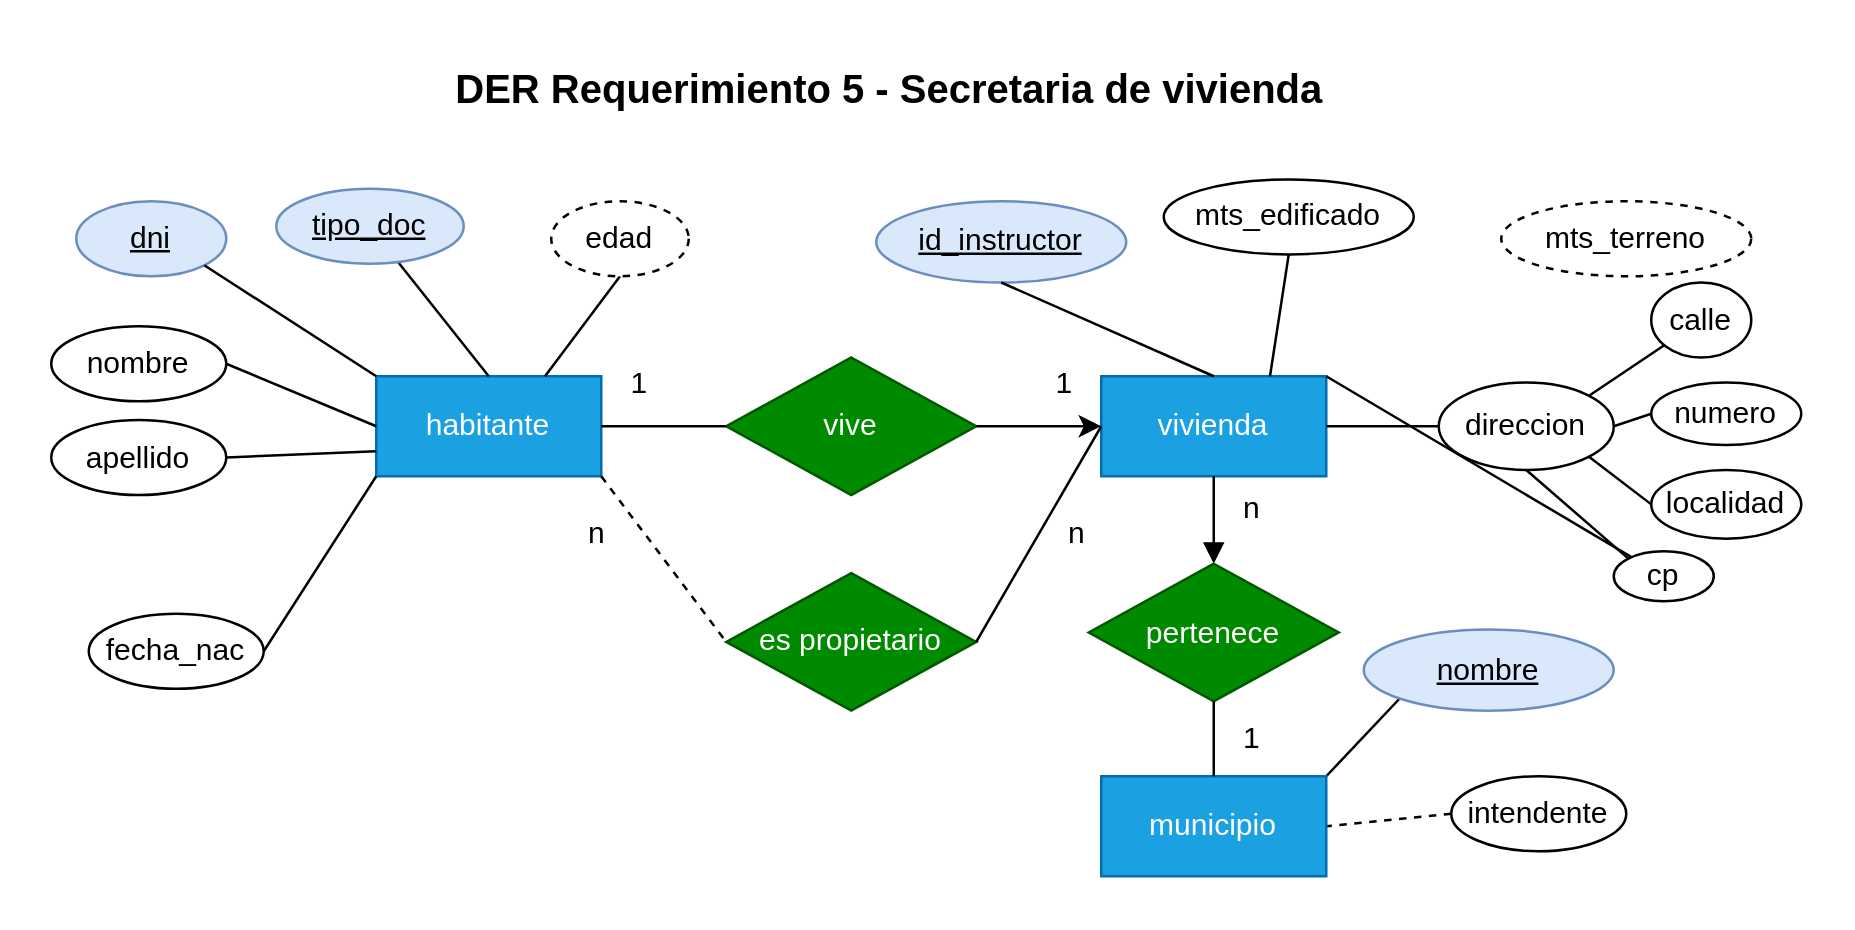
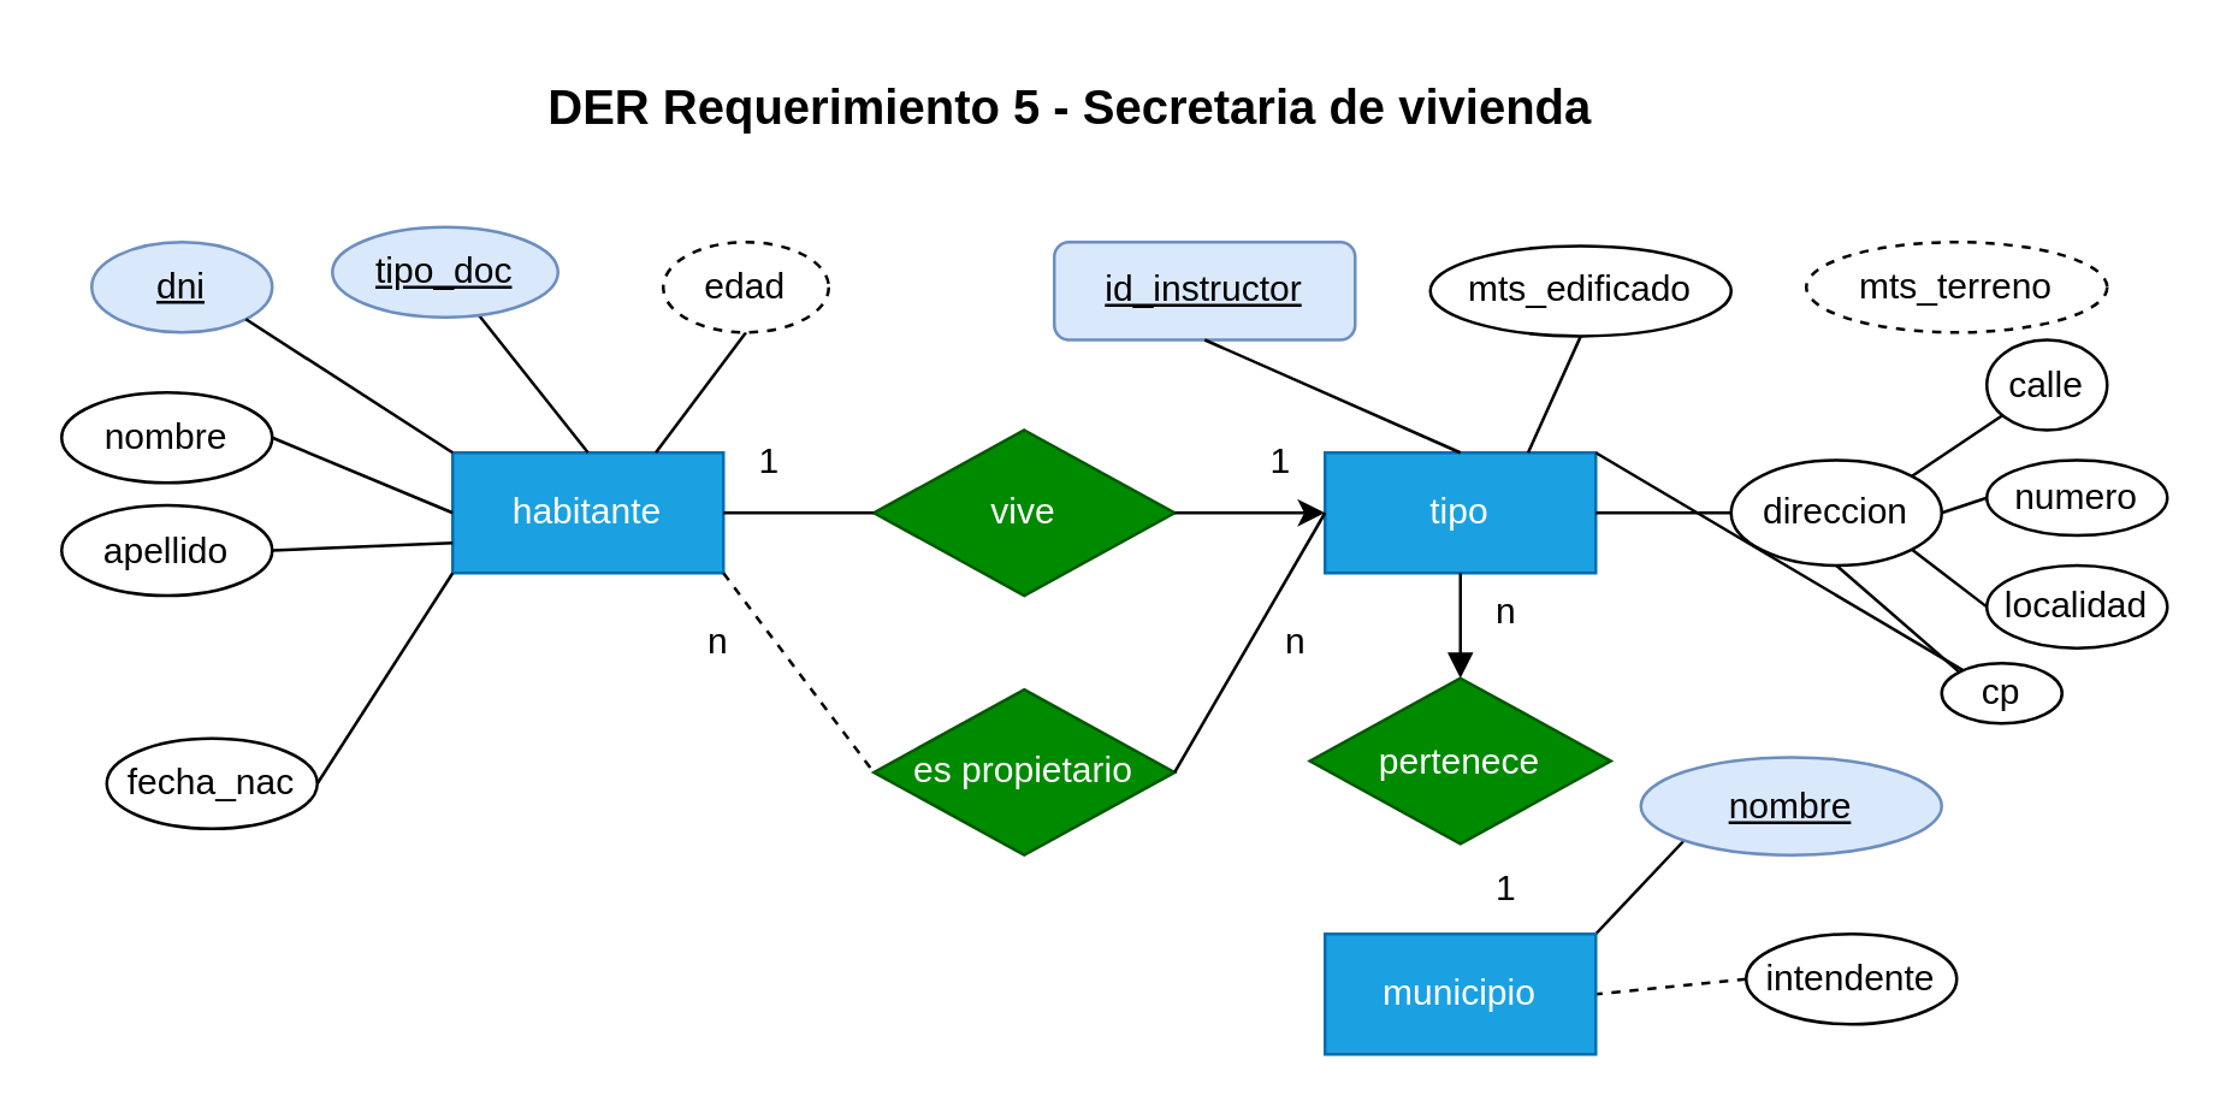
  <mxCell id="0" />
  <mxCell id="1" parent="0" />
  <mxCell id="2" value="&lt;b&gt;&lt;font style=&quot;font-size: 16px;&quot;&gt;DER Requerimiento 5 - Secretaria de vivienda&lt;/font&gt;&lt;/b&gt;" style="text;html=1;align=center;verticalAlign=middle;resizable=0;points=[];autosize=1;strokeColor=none;fillColor=none;" parent="1" vertex="1"><mxGeometry x="170" y="20" width="370" height="30" as="geometry" /></mxCell>
  <mxCell id="3" value="habitante" style="whiteSpace=wrap;html=1;align=center;fillColor=#1ba1e2;fontColor=#ffffff;strokeColor=#006EAF;" parent="1" vertex="1"><mxGeometry x="150" y="150" width="90" height="40" as="geometry" /></mxCell>
  <mxCell id="4" value="dni" style="ellipse;whiteSpace=wrap;html=1;align=center;fontStyle=4;fillColor=#dae8fc;strokeColor=#6c8ebf;" parent="1" vertex="1"><mxGeometry x="30" y="80" width="60" height="30" as="geometry" /></mxCell>
- <mxCell id="5" value="vivienda" style="whiteSpace=wrap;html=1;align=center;fillColor=#1ba1e2;fontColor=#ffffff;strokeColor=#006EAF;" parent="1" vertex="1"><mxGeometry x="440" y="150" width="90" height="40" as="geometry" /></mxCell>
+ <mxCell id="5" value="tipo" style="whiteSpace=wrap;html=1;align=center;fillColor=#1ba1e2;fontColor=#ffffff;strokeColor=#006EAF;" parent="1" vertex="1"><mxGeometry x="440" y="150" width="90" height="40" as="geometry" /></mxCell>
  <mxCell id="6" value="nombre" style="ellipse;whiteSpace=wrap;html=1;align=center;" parent="1" vertex="1"><mxGeometry x="20" y="130" width="70" height="30" as="geometry" /></mxCell>
- <mxCell id="7" value="id_instructor" style="ellipse;whiteSpace=wrap;html=1;align=center;fontStyle=4;fillColor=#dae8fc;strokeColor=#6c8ebf;" parent="1" vertex="1"><mxGeometry x="350" y="80" width="100" height="32.5" as="geometry" /></mxCell>
+ <mxCell id="7" value="id_instructor" style="whiteSpace=wrap;html=1;align=center;fontStyle=4;fillColor=#dae8fc;strokeColor=#6c8ebf;rounded=1;" parent="1" vertex="1"><mxGeometry x="350" y="80" width="100" height="32.5" as="geometry" /></mxCell>
  <mxCell id="8" value="mts_terreno" style="ellipse;whiteSpace=wrap;html=1;align=center;dashed=1;" parent="1" vertex="1"><mxGeometry x="600" y="80" width="100" height="30" as="geometry" /></mxCell>
  <mxCell id="9" value="es propietario" style="shape=rhombus;perimeter=rhombusPerimeter;whiteSpace=wrap;html=1;align=center;fillColor=#008a00;fontColor=#ffffff;strokeColor=#005700;" parent="1" vertex="1"><mxGeometry x="290" y="228.75" width="100" height="55" as="geometry" /></mxCell>
  <mxCell id="10" value="" style="endArrow=none;html=1;rounded=0;exitX=1;exitY=1;exitDx=0;exitDy=0;entryX=0;entryY=0.5;entryDx=0;entryDy=0;dashed=1;" parent="1" source="3" target="9" edge="1"><mxGeometry relative="1" as="geometry"><mxPoint x="420" y="440" as="sourcePoint" /><mxPoint x="580" y="440" as="targetPoint" /></mxGeometry></mxCell>
  <mxCell id="11" value="" style="endArrow=none;html=1;rounded=0;exitX=1;exitY=0.5;exitDx=0;exitDy=0;entryX=0;entryY=0.5;entryDx=0;entryDy=0;" parent="1" source="9" target="5" edge="1"><mxGeometry relative="1" as="geometry"><mxPoint x="430" y="450" as="sourcePoint" /><mxPoint x="590" y="450" as="targetPoint" /></mxGeometry></mxCell>
  <mxCell id="12" value="1" style="text;html=1;align=center;verticalAlign=middle;resizable=0;points=[];autosize=1;strokeColor=none;fillColor=none;" parent="1" vertex="1"><mxGeometry x="410" y="137.5" width="30" height="30" as="geometry" /></mxCell>
  <mxCell id="13" value="1" style="text;html=1;align=center;verticalAlign=middle;resizable=0;points=[];autosize=1;strokeColor=none;fillColor=none;" parent="1" vertex="1"><mxGeometry x="240" y="137.5" width="30" height="30" as="geometry" /></mxCell>
  <mxCell id="14" value="" style="endArrow=none;html=1;rounded=0;exitX=1;exitY=1;exitDx=0;exitDy=0;entryX=0;entryY=0;entryDx=0;entryDy=0;" parent="1" source="4" target="3" edge="1"><mxGeometry relative="1" as="geometry"><mxPoint x="420" y="440" as="sourcePoint" /><mxPoint x="580" y="440" as="targetPoint" /></mxGeometry></mxCell>
  <mxCell id="15" value="" style="endArrow=none;html=1;rounded=0;exitX=0.5;exitY=0;exitDx=0;exitDy=0;" parent="1" source="3" target="21" edge="1"><mxGeometry relative="1" as="geometry"><mxPoint x="430" y="450" as="sourcePoint" /><mxPoint x="195" y="110" as="targetPoint" /></mxGeometry></mxCell>
  <mxCell id="16" value="" style="endArrow=none;html=1;rounded=0;exitX=0.75;exitY=0;exitDx=0;exitDy=0;entryX=0.5;entryY=1;entryDx=0;entryDy=0;" parent="1" source="3" target="26" edge="1"><mxGeometry relative="1" as="geometry"><mxPoint x="440" y="460" as="sourcePoint" /><mxPoint x="210" y="120" as="targetPoint" /></mxGeometry></mxCell>
  <mxCell id="17" value="" style="endArrow=none;html=1;rounded=0;exitX=0;exitY=0.5;exitDx=0;exitDy=0;entryX=1;entryY=0.5;entryDx=0;entryDy=0;" parent="1" source="3" target="6" edge="1"><mxGeometry relative="1" as="geometry"><mxPoint x="450" y="470" as="sourcePoint" /><mxPoint x="610" y="470" as="targetPoint" /></mxGeometry></mxCell>
  <mxCell id="18" value="" style="endArrow=none;html=1;rounded=0;exitX=0.5;exitY=0;exitDx=0;exitDy=0;entryX=0.5;entryY=1;entryDx=0;entryDy=0;" parent="1" source="5" target="7" edge="1"><mxGeometry relative="1" as="geometry"><mxPoint x="460" y="480" as="sourcePoint" /><mxPoint x="620" y="480" as="targetPoint" /></mxGeometry></mxCell>
  <mxCell id="19" value="" style="endArrow=none;html=1;rounded=0;exitX=1;exitY=0;exitDx=0;exitDy=0;" parent="1" source="5" target="34" edge="1"><mxGeometry relative="1" as="geometry"><mxPoint x="470" y="490" as="sourcePoint" /><mxPoint x="630" y="490" as="targetPoint" /></mxGeometry></mxCell>
  <mxCell id="20" value="" style="endArrow=none;html=1;rounded=0;exitX=1;exitY=0.5;exitDx=0;exitDy=0;entryX=0;entryY=0.5;entryDx=0;entryDy=0;" parent="1" source="5" target="27" edge="1"><mxGeometry relative="1" as="geometry"><mxPoint x="480" y="500" as="sourcePoint" /><mxPoint x="590" y="210" as="targetPoint" /></mxGeometry></mxCell>
  <mxCell id="21" value="tipo_doc" style="ellipse;whiteSpace=wrap;html=1;align=center;fontStyle=4;fillColor=#dae8fc;strokeColor=#6c8ebf;" parent="1" vertex="1"><mxGeometry x="110" y="75" width="75" height="30" as="geometry" /></mxCell>
  <mxCell id="22" value="apellido" style="ellipse;whiteSpace=wrap;html=1;align=center;" parent="1" vertex="1"><mxGeometry x="20" y="167.5" width="70" height="30" as="geometry" /></mxCell>
  <mxCell id="23" value="fecha_nac" style="ellipse;whiteSpace=wrap;html=1;align=center;" parent="1" vertex="1"><mxGeometry x="35" y="245" width="70" height="30" as="geometry" /></mxCell>
  <mxCell id="24" value="" style="endArrow=none;html=1;rounded=0;entryX=1;entryY=0.5;entryDx=0;entryDy=0;exitX=0;exitY=0.75;exitDx=0;exitDy=0;" parent="1" source="3" target="22" edge="1"><mxGeometry relative="1" as="geometry"><mxPoint x="130" y="200" as="sourcePoint" /><mxPoint x="100" y="155" as="targetPoint" /></mxGeometry></mxCell>
  <mxCell id="25" value="" style="endArrow=none;html=1;rounded=0;exitX=0;exitY=1;exitDx=0;exitDy=0;entryX=1;entryY=0.5;entryDx=0;entryDy=0;" parent="1" source="3" target="23" edge="1"><mxGeometry relative="1" as="geometry"><mxPoint x="170" y="190" as="sourcePoint" /><mxPoint x="110" y="165" as="targetPoint" /></mxGeometry></mxCell>
  <mxCell id="26" value="edad" style="ellipse;whiteSpace=wrap;html=1;align=center;dashed=1;" parent="1" vertex="1"><mxGeometry x="220" y="80" width="55" height="30" as="geometry" /></mxCell>
  <mxCell id="27" value="direccion" style="ellipse;whiteSpace=wrap;html=1;align=center;" parent="1" vertex="1"><mxGeometry x="575" y="152.5" width="70" height="35" as="geometry" /></mxCell>
  <mxCell id="28" value="numero" style="ellipse;whiteSpace=wrap;html=1;align=center;" parent="1" vertex="1"><mxGeometry x="660" y="152.5" width="60" height="25" as="geometry" /></mxCell>
  <mxCell id="29" value="calle" style="ellipse;whiteSpace=wrap;html=1;align=center;direction=south;" parent="1" vertex="1"><mxGeometry x="660" y="112.5" width="40" height="30" as="geometry" /></mxCell>
  <mxCell id="30" value="" style="endArrow=none;html=1;rounded=0;entryX=1;entryY=0;entryDx=0;entryDy=0;" parent="1" source="29" target="27" edge="1"><mxGeometry relative="1" as="geometry"><mxPoint x="550" y="325" as="sourcePoint" /><mxPoint x="610" y="365" as="targetPoint" /></mxGeometry></mxCell>
  <mxCell id="31" value="" style="endArrow=none;html=1;rounded=0;exitX=0;exitY=0.5;exitDx=0;exitDy=0;entryX=1;entryY=0.5;entryDx=0;entryDy=0;" parent="1" source="28" target="27" edge="1"><mxGeometry relative="1" as="geometry"><mxPoint x="560" y="335" as="sourcePoint" /><mxPoint x="620" y="375" as="targetPoint" /></mxGeometry></mxCell>
  <mxCell id="32" value="localidad" style="ellipse;whiteSpace=wrap;html=1;align=center;" parent="1" vertex="1"><mxGeometry x="660" y="187.5" width="60" height="27.5" as="geometry" /></mxCell>
  <mxCell id="33" value="" style="endArrow=none;html=1;rounded=0;exitX=0;exitY=0.5;exitDx=0;exitDy=0;entryX=1;entryY=1;entryDx=0;entryDy=0;" parent="1" source="32" target="27" edge="1"><mxGeometry relative="1" as="geometry"><mxPoint x="550" y="325" as="sourcePoint" /><mxPoint x="650" y="220" as="targetPoint" /></mxGeometry></mxCell>
  <mxCell id="34" value="cp" style="ellipse;whiteSpace=wrap;html=1;align=center;" parent="1" vertex="1"><mxGeometry x="645" y="220" width="40" height="20" as="geometry" /></mxCell>
  <mxCell id="35" value="" style="endArrow=none;html=1;rounded=0;exitX=0;exitY=0;exitDx=0;exitDy=0;entryX=0.5;entryY=1;entryDx=0;entryDy=0;" parent="1" source="34" target="27" edge="1"><mxGeometry relative="1" as="geometry"><mxPoint x="540" y="180" as="sourcePoint" /><mxPoint x="585" y="180" as="targetPoint" /></mxGeometry></mxCell>
- <mxCell id="36" value="mts_edificado" style="ellipse;whiteSpace=wrap;html=1;align=center;" parent="1" vertex="1"><mxGeometry x="465" y="71.25" width="100" height="30" as="geometry" /></mxCell>
+ <mxCell id="36" value="mts_edificado" style="ellipse;whiteSpace=wrap;html=1;align=center;" parent="1" vertex="1"><mxGeometry x="475" y="81.25" width="100" height="30" as="geometry" /></mxCell>
  <mxCell id="37" value="" style="endArrow=none;html=1;rounded=0;exitX=0.75;exitY=0;exitDx=0;exitDy=0;entryX=0.5;entryY=1;entryDx=0;entryDy=0;" parent="1" source="5" target="36" edge="1"><mxGeometry relative="1" as="geometry"><mxPoint x="540" y="180" as="sourcePoint" /><mxPoint x="585" y="180" as="targetPoint" /></mxGeometry></mxCell>
  <mxCell id="38" value="" style="endArrow=block;html=1;rounded=0;exitX=0.5;exitY=1;exitDx=0;exitDy=0;entryX=0.5;entryY=0;entryDx=0;entryDy=0;" parent="1" source="5" target="48" edge="1"><mxGeometry relative="1" as="geometry"><mxPoint x="540" y="180" as="sourcePoint" /><mxPoint x="524.46" y="211.53" as="targetPoint" /></mxGeometry></mxCell>
  <mxCell id="39" value="intendente" style="ellipse;whiteSpace=wrap;html=1;align=center;" parent="1" vertex="1"><mxGeometry x="580" y="310" width="70" height="30" as="geometry" /></mxCell>
  <mxCell id="40" value="" style="endArrow=none;html=1;rounded=0;exitX=1;exitY=0;exitDx=0;exitDy=0;entryX=0;entryY=1;entryDx=0;entryDy=0;" parent="1" source="47" target="49" edge="1"><mxGeometry relative="1" as="geometry"><mxPoint x="495" y="200" as="sourcePoint" /><mxPoint x="560.251" y="278.107" as="targetPoint" /></mxGeometry></mxCell>
  <mxCell id="41" value="" style="endArrow=none;html=1;rounded=0;exitX=0;exitY=0.5;exitDx=0;exitDy=0;entryX=1;entryY=0.5;entryDx=0;entryDy=0;dashed=1;" parent="1" source="39" target="47" edge="1"><mxGeometry relative="1" as="geometry"><mxPoint x="505" y="210" as="sourcePoint" /><mxPoint x="580" y="370" as="targetPoint" /></mxGeometry></mxCell>
  <mxCell id="42" value="vive" style="shape=rhombus;perimeter=rhombusPerimeter;whiteSpace=wrap;html=1;align=center;fillColor=#008a00;fontColor=#ffffff;strokeColor=#005700;" vertex="1" parent="1"><mxGeometry x="290" y="142.5" width="100" height="55" as="geometry" /></mxCell>
  <mxCell id="43" value="" style="endArrow=none;html=1;rounded=0;entryX=0;entryY=0.5;entryDx=0;entryDy=0;exitX=1;exitY=0.5;exitDx=0;exitDy=0;" edge="1" parent="1" source="3" target="42"><mxGeometry relative="1" as="geometry"><mxPoint x="270" y="210" as="sourcePoint" /><mxPoint x="440" y="460" as="targetPoint" /></mxGeometry></mxCell>
  <mxCell id="44" value="" style="endArrow=classic;html=1;rounded=0;exitX=1;exitY=0.5;exitDx=0;exitDy=0;entryX=0;entryY=0.5;entryDx=0;entryDy=0;" edge="1" parent="1" source="42" target="5"><mxGeometry relative="1" as="geometry"><mxPoint x="250" y="180" as="sourcePoint" /><mxPoint x="410" y="200" as="targetPoint" /></mxGeometry></mxCell>
  <mxCell id="45" value="n" style="text;html=1;align=center;verticalAlign=middle;resizable=0;points=[];autosize=1;strokeColor=none;fillColor=none;" vertex="1" parent="1"><mxGeometry x="222.5" y="197.5" width="30" height="30" as="geometry" /></mxCell>
  <mxCell id="46" value="n" style="text;html=1;align=center;verticalAlign=middle;resizable=0;points=[];autosize=1;strokeColor=none;fillColor=none;" vertex="1" parent="1"><mxGeometry x="415" y="198" width="30" height="30" as="geometry" /></mxCell>
  <mxCell id="47" value="municipio" style="whiteSpace=wrap;html=1;align=center;fillColor=#1ba1e2;fontColor=#ffffff;strokeColor=#006EAF;" vertex="1" parent="1"><mxGeometry x="440" y="310" width="90" height="40" as="geometry" /></mxCell>
  <mxCell id="48" value="pertenece" style="shape=rhombus;perimeter=rhombusPerimeter;whiteSpace=wrap;html=1;align=center;fillColor=#008a00;fontColor=#ffffff;strokeColor=#005700;" vertex="1" parent="1"><mxGeometry x="435" y="225" width="100" height="55" as="geometry" /></mxCell>
  <mxCell id="49" value="nombre" style="ellipse;whiteSpace=wrap;html=1;align=center;fontStyle=4;fillColor=#dae8fc;strokeColor=#6c8ebf;" vertex="1" parent="1"><mxGeometry x="545" y="251.25" width="100" height="32.5" as="geometry" /></mxCell>
- <mxCell id="50" value="" style="endArrow=none;html=1;rounded=0;exitX=0.5;exitY=0;exitDx=0;exitDy=0;entryX=0.5;entryY=1;entryDx=0;entryDy=0;" edge="1" parent="1" source="47" target="48"><mxGeometry relative="1" as="geometry"><mxPoint x="540" y="320" as="sourcePoint" /><mxPoint x="569" y="289" as="targetPoint" /></mxGeometry></mxCell>
  <mxCell id="51" value="1" style="text;html=1;align=center;verticalAlign=middle;resizable=0;points=[];autosize=1;strokeColor=none;fillColor=none;" vertex="1" parent="1"><mxGeometry x="485" y="280" width="30" height="30" as="geometry" /></mxCell>
  <mxCell id="52" value="n" style="text;html=1;align=center;verticalAlign=middle;resizable=0;points=[];autosize=1;strokeColor=none;fillColor=none;" vertex="1" parent="1"><mxGeometry x="485" y="188" width="30" height="30" as="geometry" /></mxCell>
